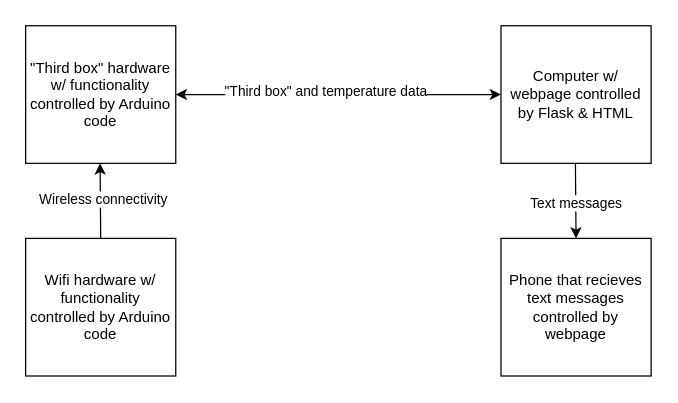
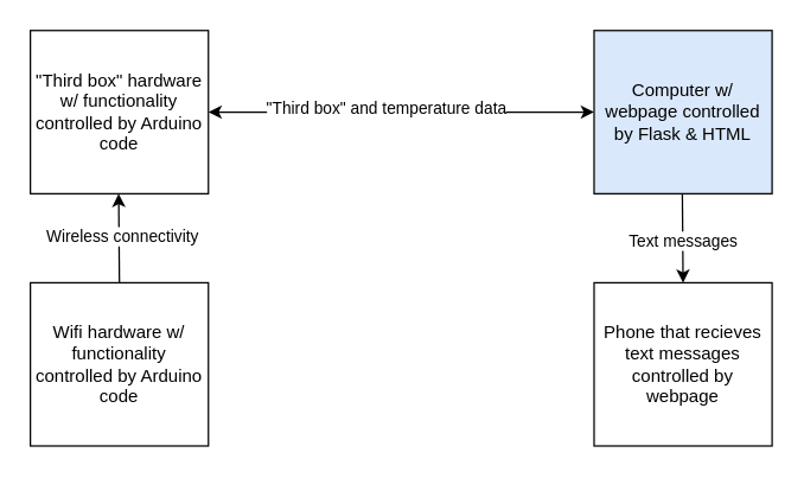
  <mxCell id="0" />
  <mxCell id="1" parent="0" />
- <mxCell id="2" value="Computer w/ webpage controlled by Flask &amp;amp; HTML" style="rounded=0;whiteSpace=wrap;html=1;" parent="1" vertex="1"><mxGeometry x="400" y="20" width="120" height="110" as="geometry" /></mxCell>
+ <mxCell id="2" value="Computer w/ webpage controlled by Flask &amp;amp; HTML" style="rounded=0;whiteSpace=wrap;html=1;fillColor=#dae8fc;" parent="1" vertex="1"><mxGeometry x="400" y="20" width="120" height="110" as="geometry" /></mxCell>
  <mxCell id="3" value="&quot;Third box&quot; hardware w/ functionality controlled by Arduino code" style="rounded=0;whiteSpace=wrap;html=1;" parent="1" vertex="1"><mxGeometry x="20" y="20" width="120" height="110" as="geometry" /></mxCell>
  <mxCell id="4" value="Wifi hardware w/ functionality controlled by Arduino code" style="rounded=0;whiteSpace=wrap;html=1;" parent="1" vertex="1"><mxGeometry x="20" y="190" width="120" height="110" as="geometry" /></mxCell>
  <mxCell id="5" value="Phone that recieves text messages controlled by webpage" style="rounded=0;whiteSpace=wrap;html=1;" parent="1" vertex="1"><mxGeometry x="400" y="190" width="120" height="110" as="geometry" /></mxCell>
  <mxCell id="6" value="" style="endArrow=classic;html=1;rounded=0;" parent="1" edge="1"><mxGeometry width="50" height="50" relative="1" as="geometry"><mxPoint x="459.5" y="130" as="sourcePoint" /><mxPoint x="460" y="190" as="targetPoint" /></mxGeometry></mxCell>
  <mxCell id="7" value="Text messages" style="edgeLabel;html=1;align=center;verticalAlign=middle;resizable=0;points=[];" parent="6" vertex="1" connectable="0"><mxGeometry x="0.05" relative="1" as="geometry"><mxPoint as="offset" /></mxGeometry></mxCell>
  <mxCell id="8" value="" style="endArrow=classic;html=1;rounded=0;exitX=0.5;exitY=0;exitDx=0;exitDy=0;" parent="1" source="4" edge="1"><mxGeometry width="50" height="50" relative="1" as="geometry"><mxPoint x="79.5" y="180" as="sourcePoint" /><mxPoint x="79.5" y="130" as="targetPoint" /></mxGeometry></mxCell>
  <mxCell id="9" value="Wireless connectivity" style="edgeLabel;html=1;align=center;verticalAlign=middle;resizable=0;points=[];" parent="8" vertex="1" connectable="0"><mxGeometry x="0.049" y="-2" relative="1" as="geometry"><mxPoint as="offset" /></mxGeometry></mxCell>
  <mxCell id="10" value="" style="endArrow=classic;startArrow=classic;html=1;rounded=0;exitX=1;exitY=0.5;exitDx=0;exitDy=0;entryX=0;entryY=0.5;entryDx=0;entryDy=0;" parent="1" source="3" target="2" edge="1"><mxGeometry width="50" height="50" relative="1" as="geometry"><mxPoint x="220" y="150" as="sourcePoint" /><mxPoint x="270" y="100" as="targetPoint" /></mxGeometry></mxCell>
  <mxCell id="11" value="&quot;Third box&quot; and temperature data" style="edgeLabel;html=1;align=center;verticalAlign=middle;resizable=0;points=[];" parent="10" vertex="1" connectable="0"><mxGeometry x="-0.085" y="4" relative="1" as="geometry"><mxPoint y="1" as="offset" /></mxGeometry></mxCell>
